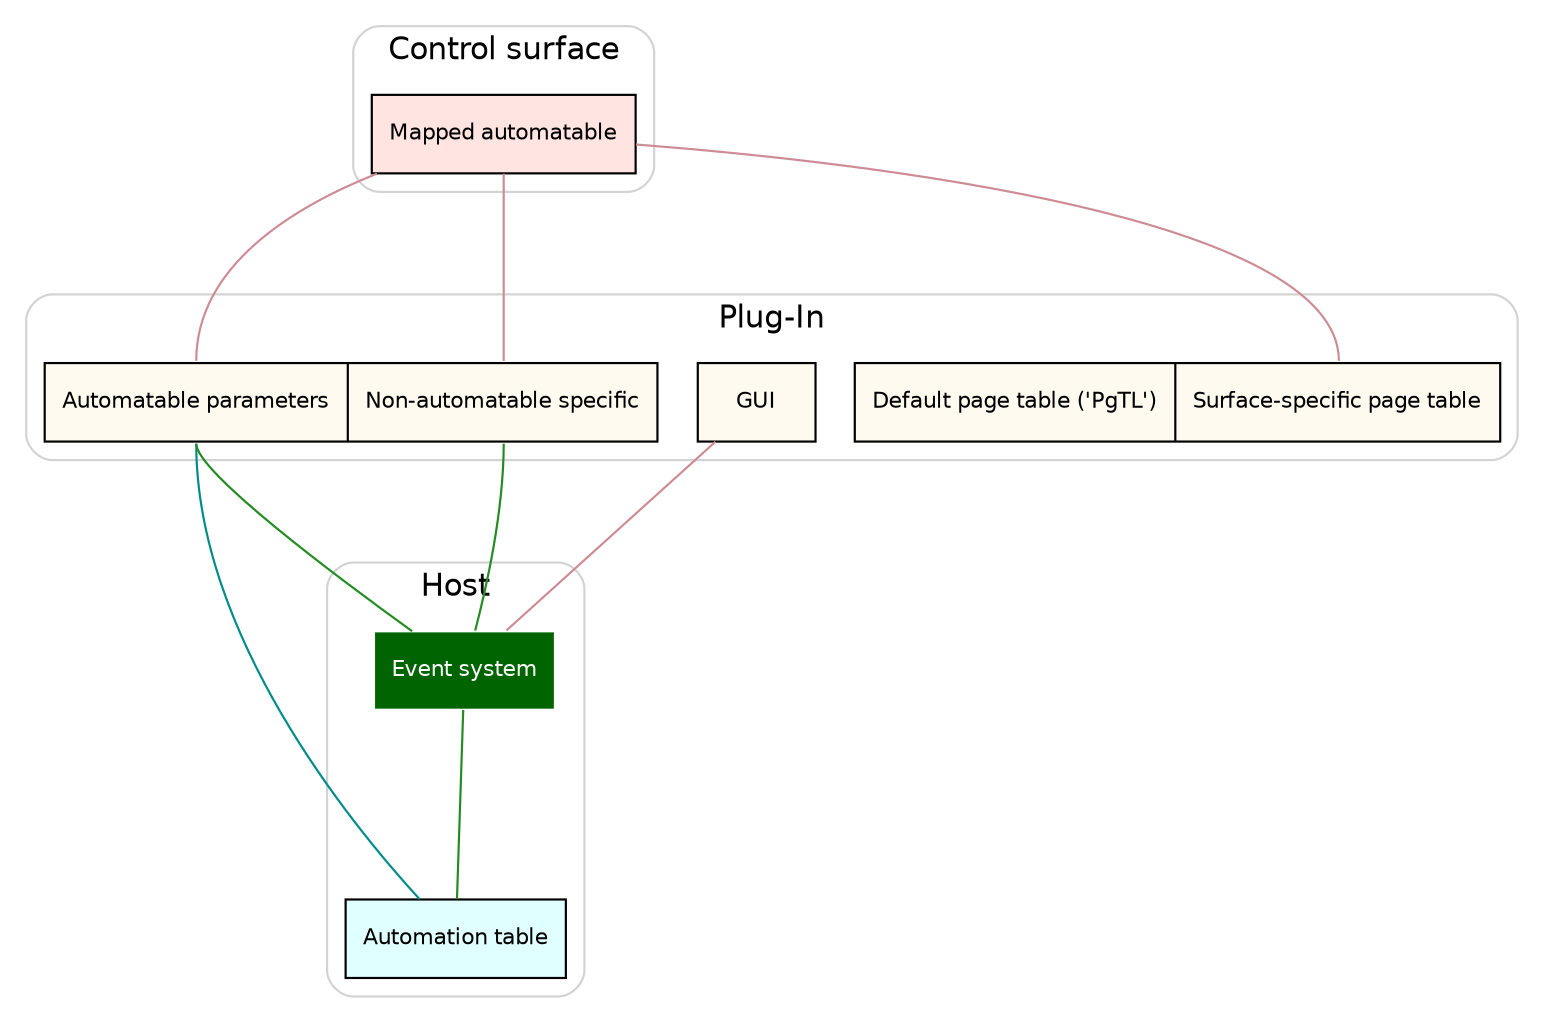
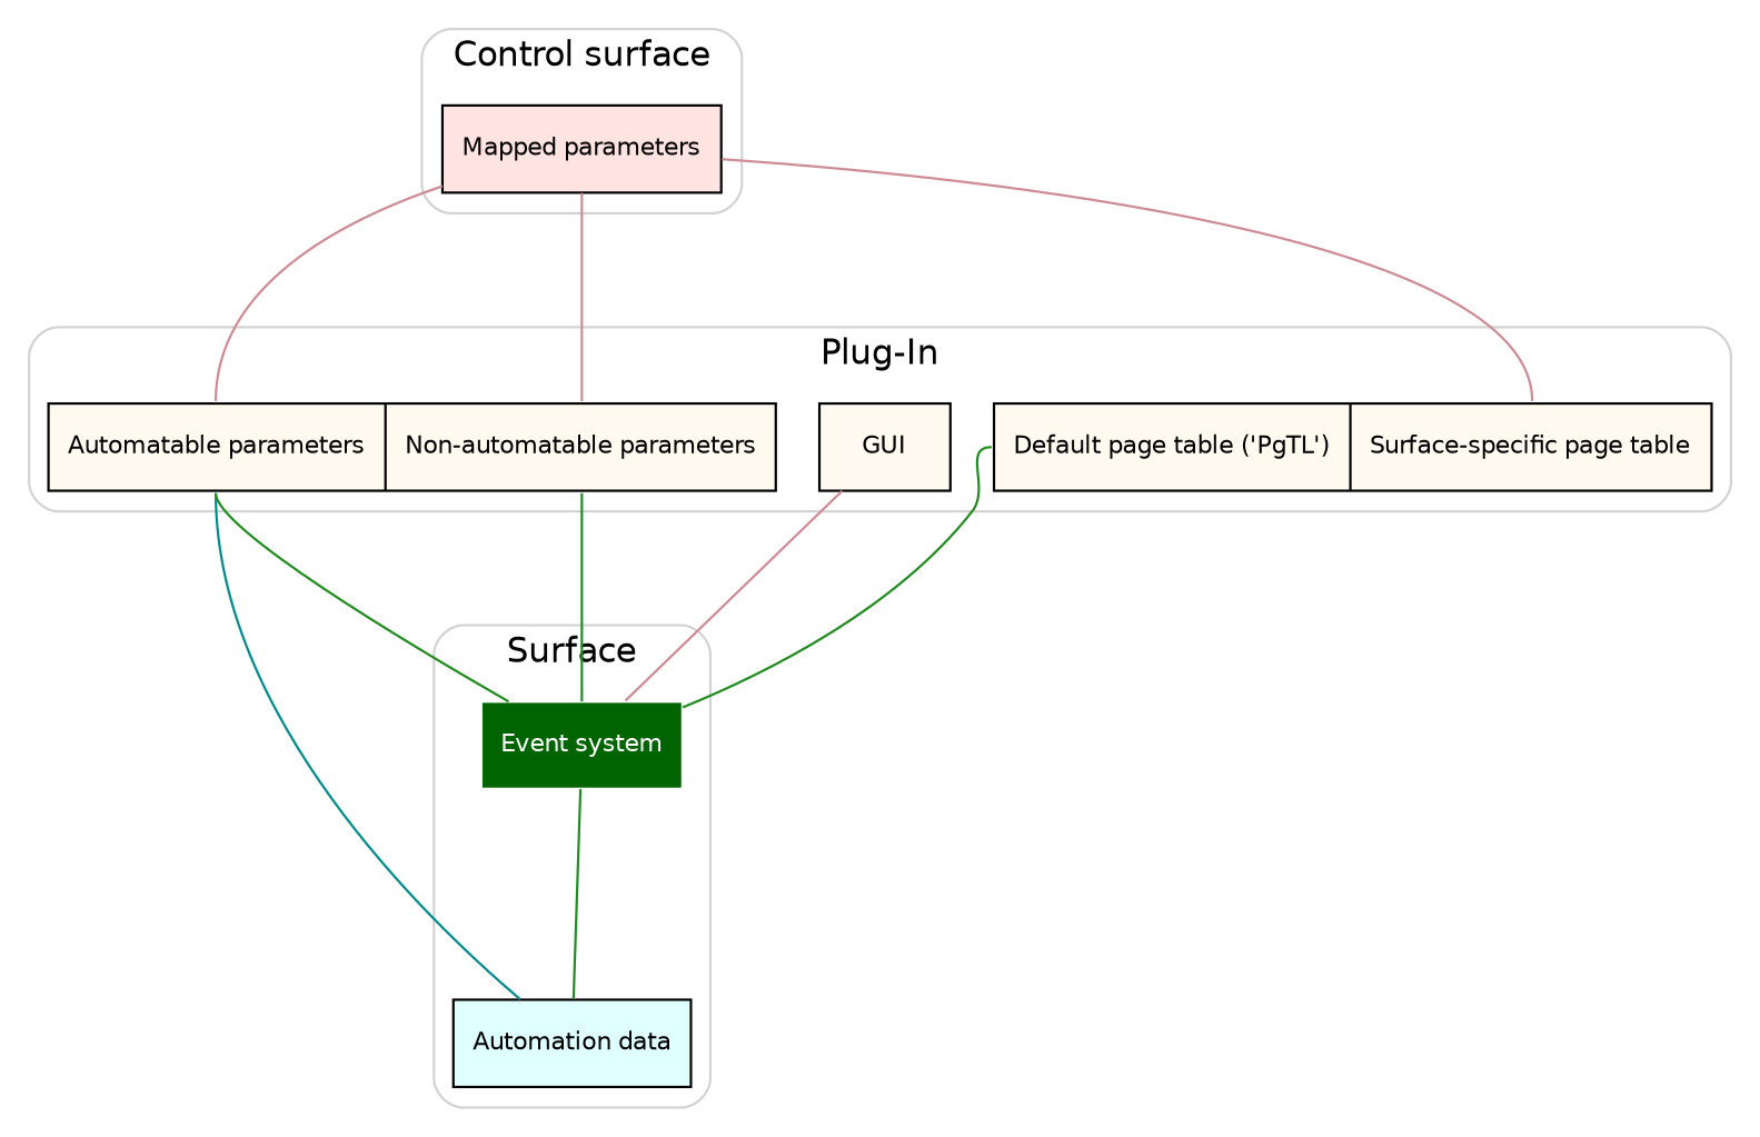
  digraph {
    compound=true
    fontname=Helvetica
    rankdir=TB
    ranksep=1.2
    node [fillcolor=floralwhite fontname=Helvetica fontsize=10 shape=record style=filled]
    edge [color=forestgreen dir=none]
-   n1 [label="<f0>Automatable parameters|<f1>Non-automatable specific"]
+   n1 [label="<f0>Automatable parameters|<f1>Non-automatable parameters"]
    n2 [label="<f0>Default page table ('PgTL')|<f1>Surface-specific page table"]
    n3 [label=GUI]
-   n4 [fillcolor=mistyrose label="Mapped automatable"]
-   n5 [fillcolor=lightcyan1 label="Automation table"]
+   n4 [fillcolor=mistyrose label="Mapped parameters"]
+   n5 [fillcolor=lightcyan1 label="Automation data"]
    n6 [color=white fillcolor=darkgreen fontcolor=white label="Event system"]
    subgraph cluster_1 {
      color=lightgrey
      label="Plug-In"
      labelloc=t
      style=rounded
      n1
      n2
      n3
    }
    subgraph cluster_2 {
      color=lightgrey
      label="Control surface"
      labelloc=t
      style=rounded
      n4
    }
    subgraph cluster_3 {
      color=lightgrey
-     label=Host
+     label=Surface
      labelloc=t
      style=rounded
      n5
      n6
    }
    n1 -> n5 [color=cyan4 tailport=f0]
    n1 -> n6 [tailport=f0]
    n1 -> n6 [tailport=f1]
+   n2 -> n6 [tailport=f0]
    n3 -> n6 [color=lightpink3]
    n4 -> n1 [color=lightpink3 headport=f0]
    n4 -> n1 [color=lightpink3 headport=f1]
    n4 -> n2 [color=lightpink3 headport=f1]
    n6 -> n5
  }
